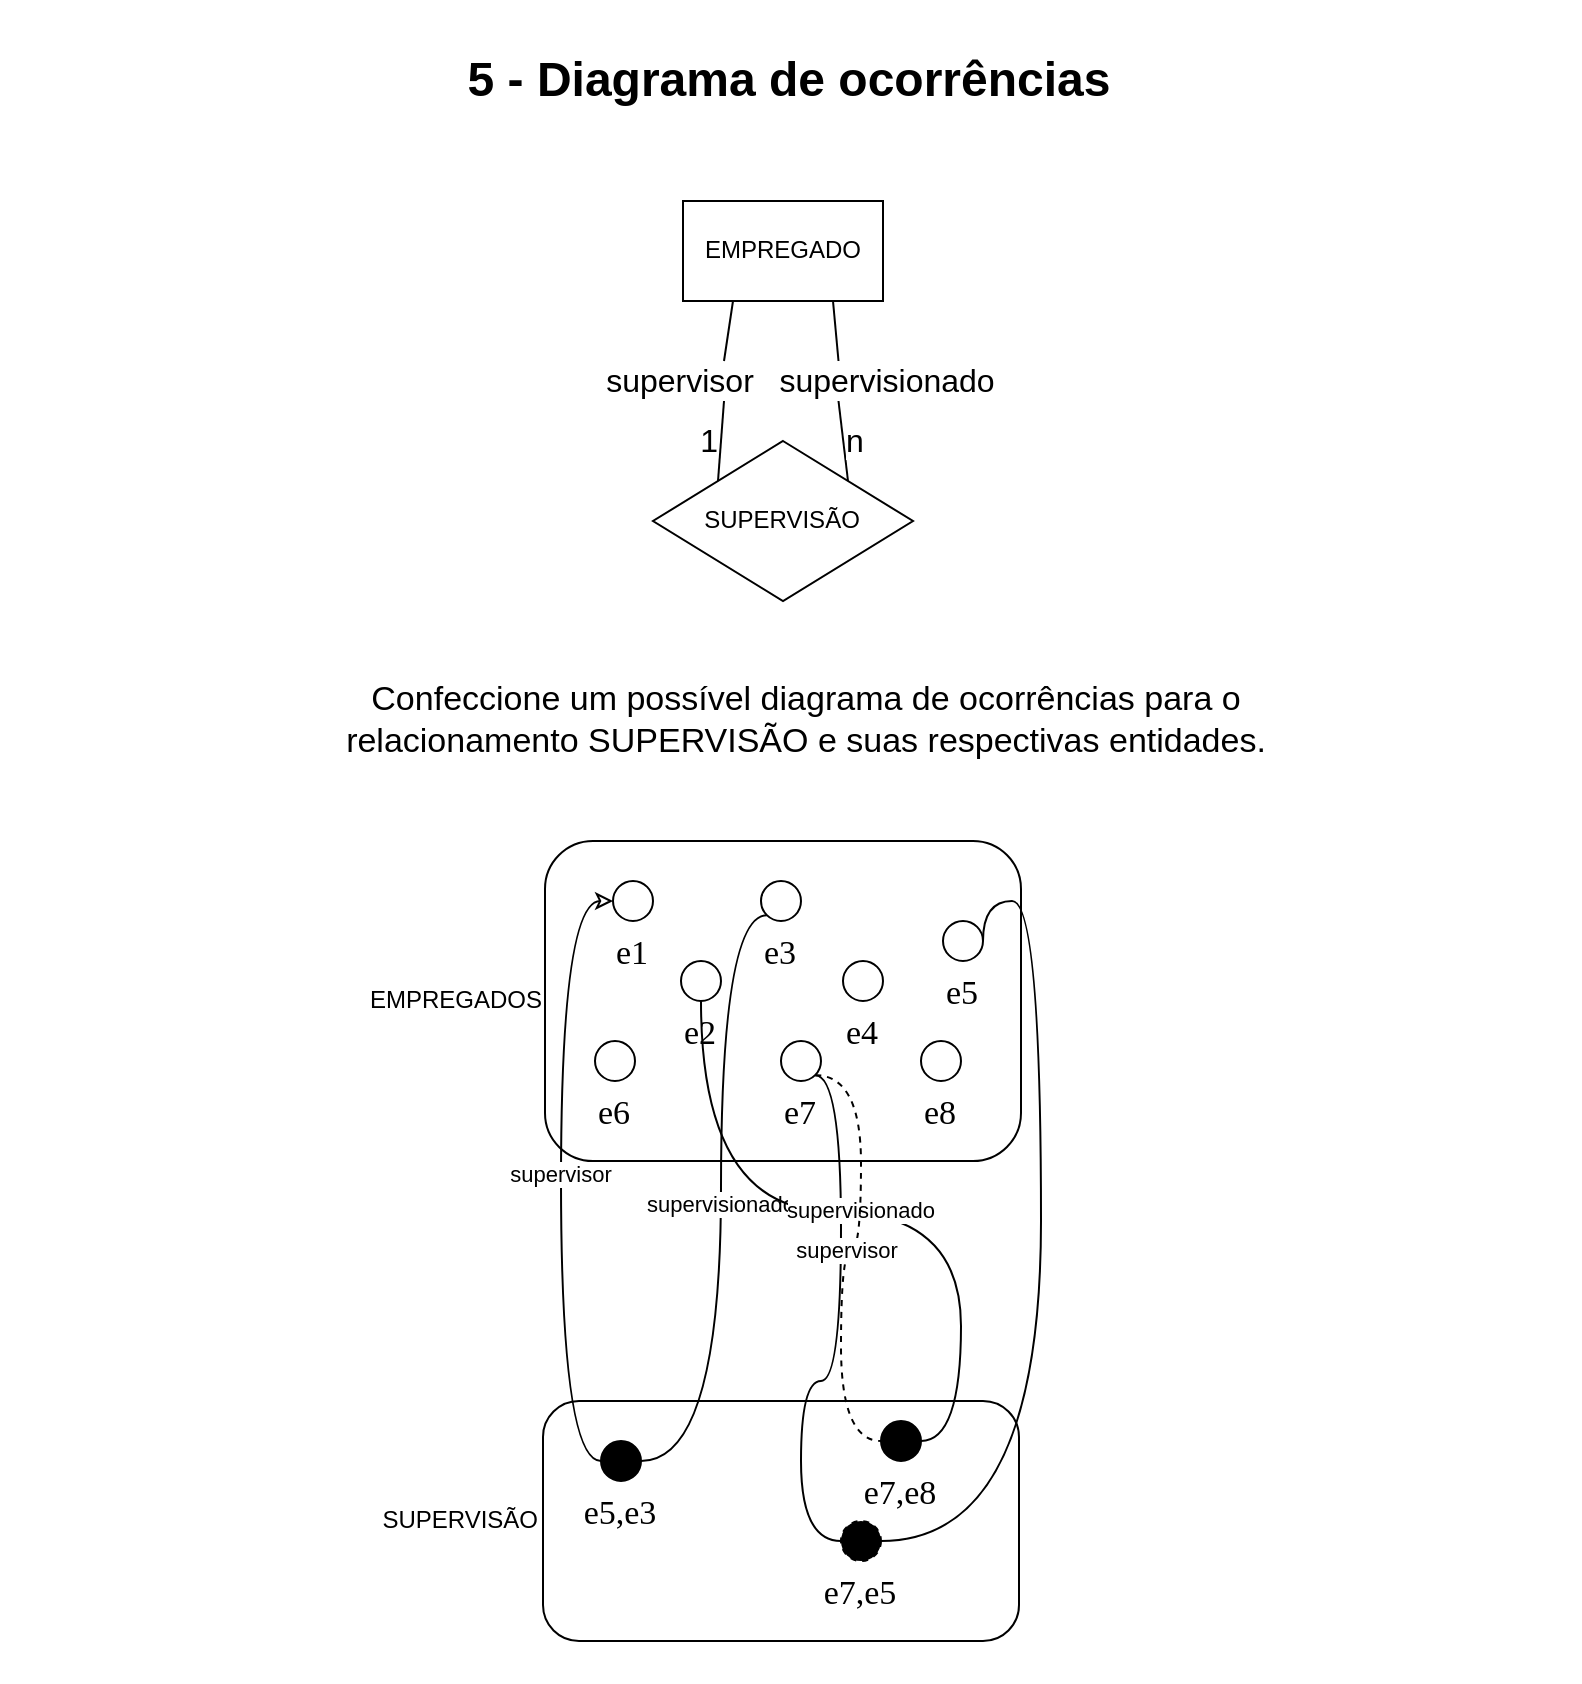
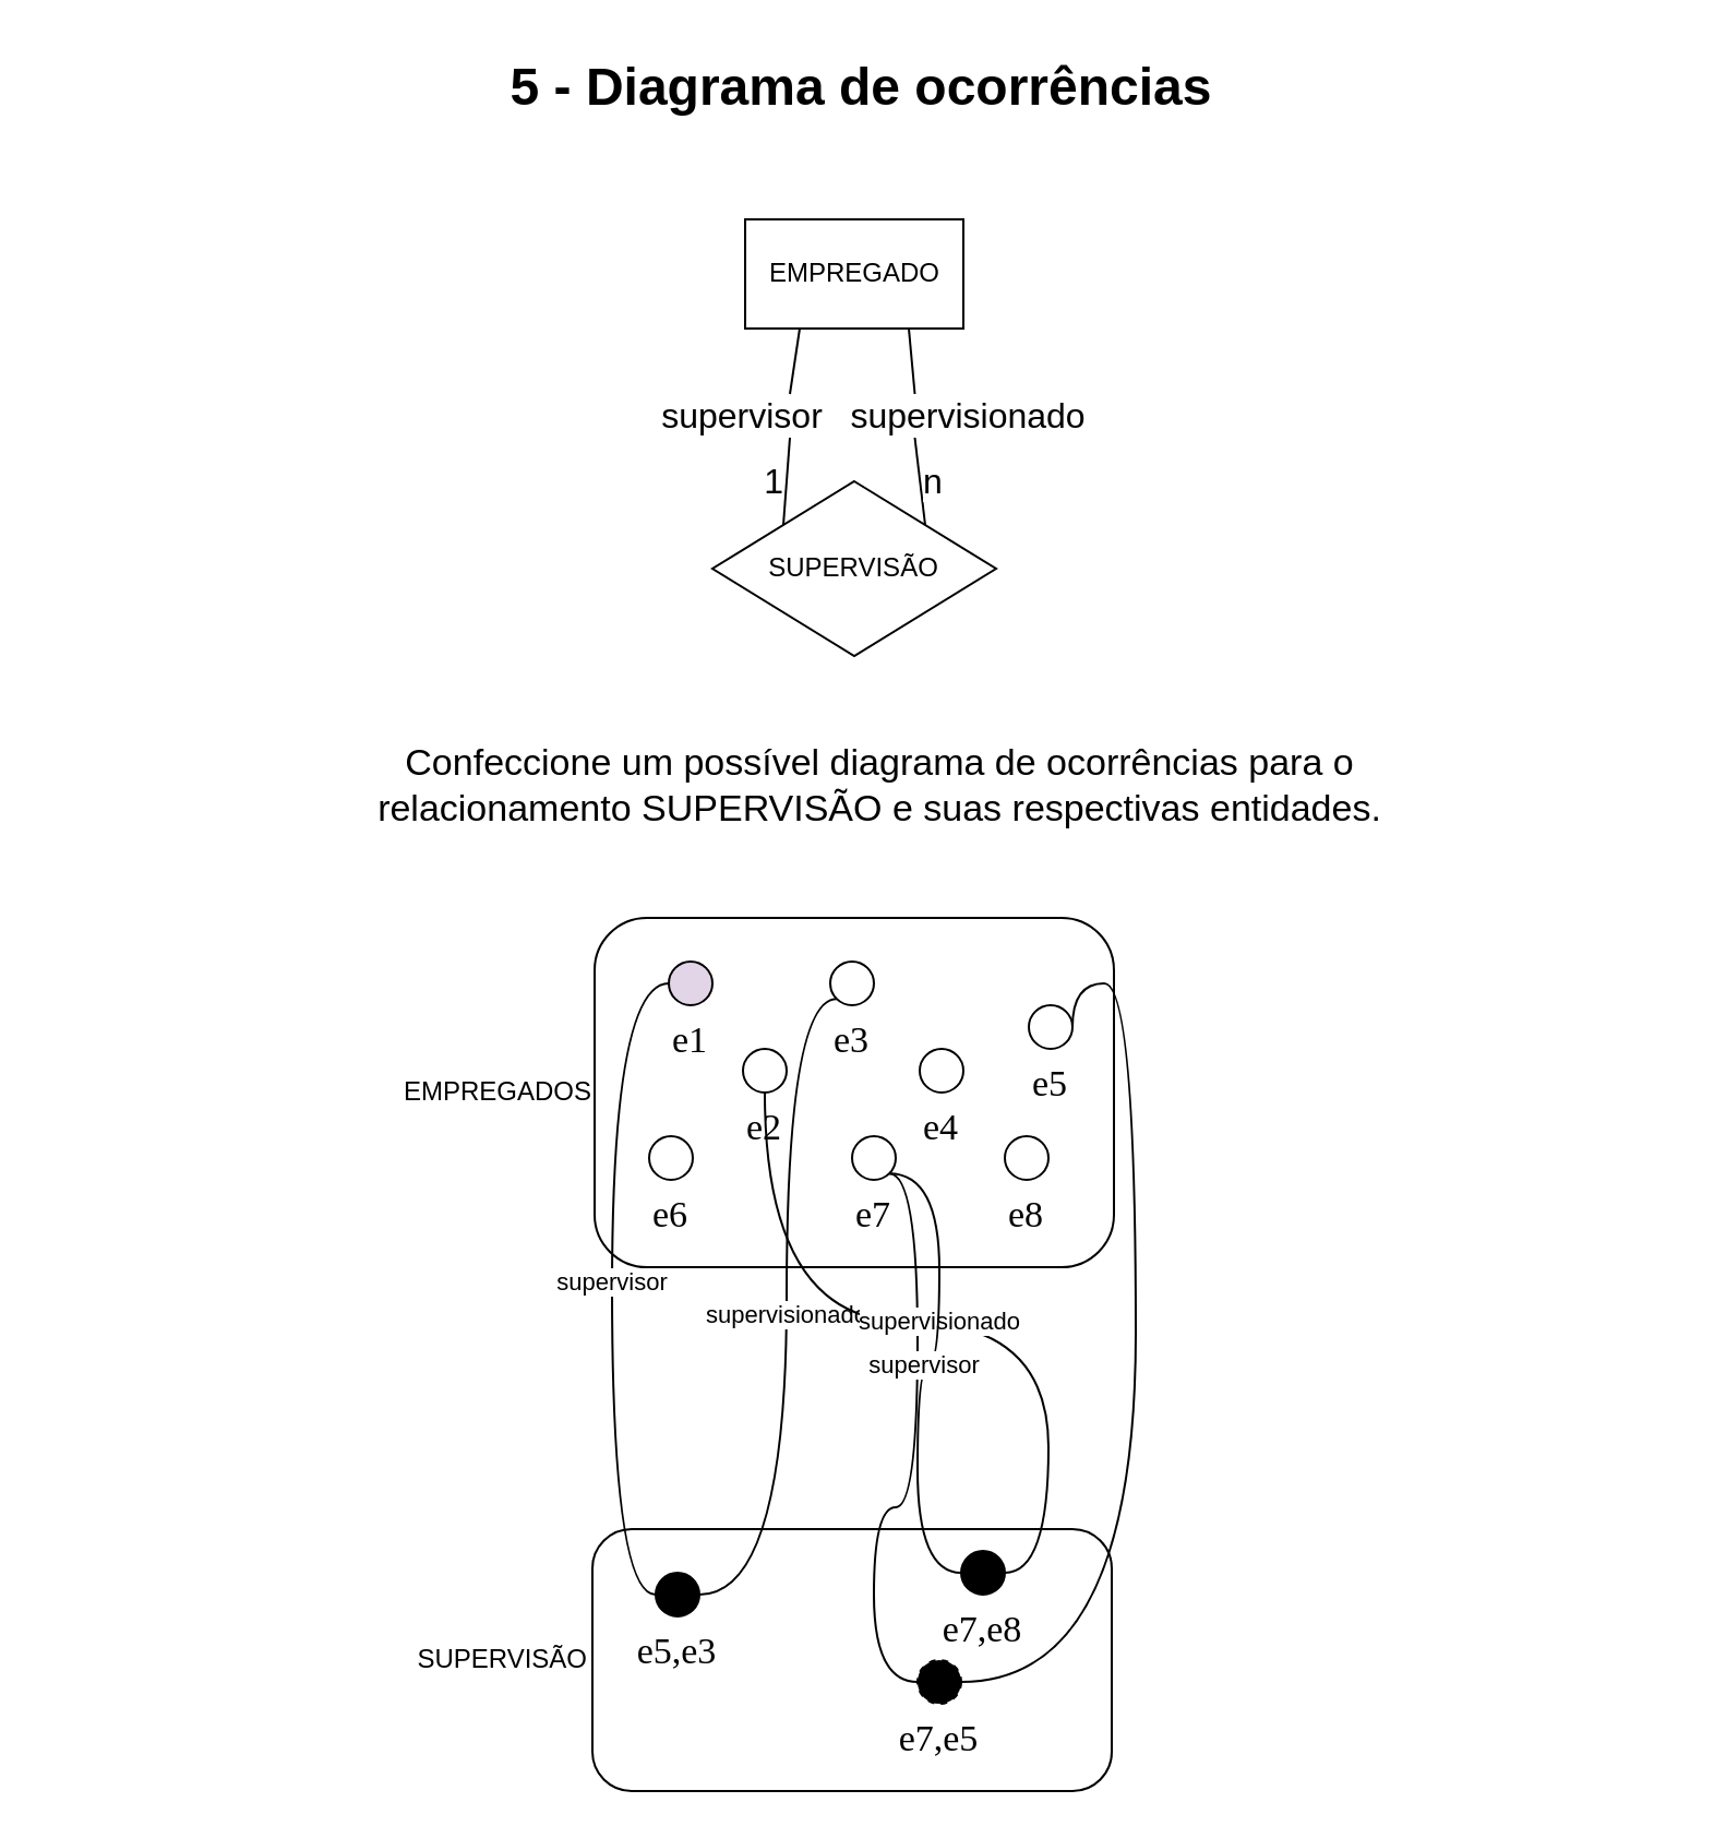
  <mxCell id="0" />
  <mxCell id="1" parent="0" />
  <mxCell id="2" value="" style="group;labelPosition=left;verticalLabelPosition=middle;align=right;verticalAlign=middle;" parent="1" vertex="1" connectable="0"><mxGeometry x="271" y="700" width="238" height="120" as="geometry" /></mxCell>
  <mxCell id="3" value="SUPERVISÃO" style="rounded=1;whiteSpace=wrap;html=1;dashed=0;fontFamily=Helvetica;fontSize=12;align=right;labelPosition=left;verticalLabelPosition=middle;verticalAlign=middle;" parent="2" vertex="1"><mxGeometry width="238" height="120" as="geometry" /></mxCell>
  <mxCell id="4" value="e5,e3" style="ellipse;whiteSpace=wrap;html=1;aspect=fixed;fontFamily=Verdana;fontSize=17;align=center;labelPosition=center;verticalLabelPosition=bottom;verticalAlign=top;labelBackgroundColor=none;fillColor=#000000;" parent="2" vertex="1"><mxGeometry x="29" y="20" width="20" height="20" as="geometry" /></mxCell>
  <mxCell id="5" value="e7,e8" style="ellipse;whiteSpace=wrap;html=1;aspect=fixed;fontFamily=Verdana;fontSize=17;align=center;labelPosition=center;verticalLabelPosition=bottom;verticalAlign=top;labelBackgroundColor=none;fillColor=#000000;" parent="2" vertex="1"><mxGeometry x="169" y="10" width="20" height="20" as="geometry" /></mxCell>
  <mxCell id="6" value="e7,e5" style="ellipse;whiteSpace=wrap;html=1;aspect=fixed;fontFamily=Verdana;fontSize=17;align=center;labelPosition=center;verticalLabelPosition=bottom;verticalAlign=top;labelBackgroundColor=none;fillColor=#000000;dashed=1;" parent="2" vertex="1"><mxGeometry x="149" y="60" width="20" height="20" as="geometry" /></mxCell>
  <mxCell id="7" value="&lt;h1&gt;5 - Diagrama de ocorrências&lt;/h1&gt;" style="text;html=1;strokeColor=none;fillColor=none;spacing=5;spacingTop=-20;whiteSpace=wrap;overflow=hidden;rounded=0;align=center;verticalAlign=top;" parent="1" vertex="1"><mxGeometry x="20" y="20" width="749" height="40" as="geometry" /></mxCell>
  <mxCell id="8" value="n" style="edgeStyle=none;rounded=0;orthogonalLoop=1;jettySize=auto;html=1;exitX=0.25;exitY=1;exitDx=0;exitDy=0;entryX=1;entryY=0;entryDx=0;entryDy=0;endArrow=none;endFill=0;fontSize=16;labelPosition=right;verticalLabelPosition=middle;align=left;verticalAlign=middle;" parent="1" source="14" target="11" edge="1"><mxGeometry relative="1" as="geometry" /></mxCell>
  <mxCell id="9" value="1" style="edgeStyle=none;rounded=0;orthogonalLoop=1;jettySize=auto;html=1;exitX=0.75;exitY=1;exitDx=0;exitDy=0;entryX=0;entryY=0;entryDx=0;entryDy=0;endArrow=none;endFill=0;fontSize=16;labelPosition=left;verticalLabelPosition=middle;align=right;verticalAlign=middle;labelBackgroundColor=none;" parent="1" source="12" target="11" edge="1"><mxGeometry relative="1" as="geometry" /></mxCell>
  <mxCell id="10" value="EMPREGADO" style="html=1;dashed=0;whitespace=wrap;labelBackgroundColor=none;" parent="1" vertex="1"><mxGeometry x="341" y="100" width="100" height="50" as="geometry" /></mxCell>
  <mxCell id="11" value="SUPERVISÃO" style="rhombus;whiteSpace=wrap;html=1;dashed=0;" parent="1" vertex="1"><mxGeometry x="326" y="220" width="130" height="80" as="geometry" /></mxCell>
  <mxCell id="12" value="supervisor" style="text;html=1;align=center;verticalAlign=middle;whiteSpace=wrap;rounded=0;labelBackgroundColor=none;fontSize=16;" parent="1" vertex="1"><mxGeometry x="297" y="180" width="86" height="20" as="geometry" /></mxCell>
  <mxCell id="13" value="" style="edgeStyle=none;rounded=0;orthogonalLoop=1;jettySize=auto;html=1;exitX=0.25;exitY=1;exitDx=0;exitDy=0;entryX=0.75;entryY=0;entryDx=0;entryDy=0;endArrow=none;endFill=0;fontSize=16;fontColor=#f0f0f0;labelPosition=left;verticalLabelPosition=bottom;align=right;verticalAlign=top;" parent="1" source="10" target="12" edge="1"><mxGeometry relative="1" as="geometry"><mxPoint x="366" y="90" as="sourcePoint" /><mxPoint x="358.5" y="240" as="targetPoint" /></mxGeometry></mxCell>
  <mxCell id="14" value="supervisionado" style="text;html=1;align=center;verticalAlign=middle;whiteSpace=wrap;rounded=0;labelBackgroundColor=none;fontSize=16;" parent="1" vertex="1"><mxGeometry x="394" y="180" width="99" height="20" as="geometry" /></mxCell>
  <mxCell id="15" value="" style="edgeStyle=none;rounded=0;orthogonalLoop=1;jettySize=auto;html=1;exitX=0.75;exitY=1;exitDx=0;exitDy=0;entryX=0.25;entryY=0;entryDx=0;entryDy=0;endArrow=none;endFill=0;fontSize=16;fontColor=#f0f0f0;labelPosition=right;verticalLabelPosition=middle;align=left;verticalAlign=middle;" parent="1" source="10" target="14" edge="1"><mxGeometry relative="1" as="geometry"><mxPoint x="416" y="90" as="sourcePoint" /><mxPoint x="423.5" y="240" as="targetPoint" /></mxGeometry></mxCell>
  <mxCell id="16" value="Confeccione um possível diagrama de ocorrências para o relacionamento SUPERVISÃO e suas respectivas entidades." style="text;whiteSpace=wrap;html=1;fontSize=17;align=center;labelPosition=center;verticalLabelPosition=middle;verticalAlign=middle;" parent="1" vertex="1"><mxGeometry x="150" y="340" width="506" height="40" as="geometry" /></mxCell>
  <mxCell id="17" value="EMPREGADOS" style="html=1;dashed=0;whitespace=wrap;labelBackgroundColor=none;labelPosition=left;verticalLabelPosition=middle;align=right;verticalAlign=middle;rounded=1;" parent="1" vertex="1"><mxGeometry x="272" y="420" width="238" height="160" as="geometry" /></mxCell>
- <mxCell id="18" value="supervisor" style="edgeStyle=orthogonalEdgeStyle;curved=1;rounded=0;orthogonalLoop=1;jettySize=auto;html=1;exitX=0;exitY=0.5;exitDx=0;exitDy=0;entryX=0;entryY=0.5;entryDx=0;entryDy=0;shadow=0;endArrow=classic;endFill=0;" parent="1" source="4" target="19" edge="1"><mxGeometry relative="1" as="geometry" /></mxCell>
- <mxCell id="19" value="e1" style="ellipse;whiteSpace=wrap;html=1;aspect=fixed;fontFamily=Verdana;fontSize=17;align=center;labelPosition=center;verticalLabelPosition=bottom;verticalAlign=top;labelBackgroundColor=none;" parent="1" vertex="1"><mxGeometry x="306" y="440" width="20" height="20" as="geometry" /></mxCell>
+ <mxCell id="18" value="supervisor" style="edgeStyle=orthogonalEdgeStyle;curved=1;rounded=0;orthogonalLoop=1;jettySize=auto;html=1;exitX=0;exitY=0.5;exitDx=0;exitDy=0;entryX=0;entryY=0.5;entryDx=0;entryDy=0;shadow=0;endArrow=none;endFill=0;" parent="1" source="4" target="19" edge="1"><mxGeometry relative="1" as="geometry" /></mxCell>
+ <mxCell id="19" value="e1" style="ellipse;whiteSpace=wrap;html=1;aspect=fixed;fontFamily=Verdana;fontSize=17;align=center;labelPosition=center;verticalLabelPosition=bottom;verticalAlign=top;labelBackgroundColor=none;fillColor=#e1d5e7;" parent="1" vertex="1"><mxGeometry x="306" y="440" width="20" height="20" as="geometry" /></mxCell>
  <mxCell id="20" value="e2" style="ellipse;whiteSpace=wrap;html=1;aspect=fixed;fontFamily=Verdana;fontSize=17;align=center;labelPosition=center;verticalLabelPosition=bottom;verticalAlign=top;labelBackgroundColor=none;" parent="1" vertex="1"><mxGeometry x="340" y="480" width="20" height="20" as="geometry" /></mxCell>
  <mxCell id="21" value="supervisionado" style="edgeStyle=orthogonalEdgeStyle;curved=1;rounded=0;orthogonalLoop=1;jettySize=auto;html=1;exitX=0;exitY=1;exitDx=0;exitDy=0;entryX=1;entryY=0.5;entryDx=0;entryDy=0;shadow=0;endArrow=none;endFill=0;" parent="1" source="22" target="4" edge="1"><mxGeometry relative="1" as="geometry"><Array as="points"><mxPoint x="360" y="457" /><mxPoint x="360" y="730" /></Array></mxGeometry></mxCell>
  <mxCell id="22" value="e3" style="ellipse;whiteSpace=wrap;html=1;aspect=fixed;fontFamily=Verdana;fontSize=17;align=center;labelPosition=center;verticalLabelPosition=bottom;verticalAlign=top;labelBackgroundColor=none;" parent="1" vertex="1"><mxGeometry x="380" y="440" width="20" height="20" as="geometry" /></mxCell>
  <mxCell id="23" style="edgeStyle=orthogonalEdgeStyle;curved=1;rounded=0;orthogonalLoop=1;jettySize=auto;html=1;exitX=1;exitY=1;exitDx=0;exitDy=0;entryX=0;entryY=0.5;entryDx=0;entryDy=0;shadow=0;endArrow=none;endFill=0;" parent="1" source="24" target="6" edge="1"><mxGeometry relative="1" as="geometry"><Array as="points"><mxPoint x="420" y="537" /><mxPoint x="420" y="690" /><mxPoint x="400" y="690" /><mxPoint x="400" y="770" /></Array></mxGeometry></mxCell>
  <mxCell id="24" value="e7" style="ellipse;whiteSpace=wrap;html=1;aspect=fixed;fontFamily=Verdana;fontSize=17;align=center;labelPosition=center;verticalLabelPosition=bottom;verticalAlign=top;labelBackgroundColor=none;" parent="1" vertex="1"><mxGeometry x="390" y="520" width="20" height="20" as="geometry" /></mxCell>
  <mxCell id="25" value="e4" style="ellipse;whiteSpace=wrap;html=1;aspect=fixed;fontFamily=Verdana;fontSize=17;align=center;labelPosition=center;verticalLabelPosition=bottom;verticalAlign=top;labelBackgroundColor=none;" parent="1" vertex="1"><mxGeometry x="421" y="480" width="20" height="20" as="geometry" /></mxCell>
  <mxCell id="26" value="e5" style="ellipse;whiteSpace=wrap;html=1;aspect=fixed;fontFamily=Verdana;fontSize=17;align=center;labelPosition=center;verticalLabelPosition=bottom;verticalAlign=top;labelBackgroundColor=none;" parent="1" vertex="1"><mxGeometry x="471" y="460" width="20" height="20" as="geometry" /></mxCell>
  <mxCell id="27" value="e6" style="ellipse;whiteSpace=wrap;html=1;aspect=fixed;fontFamily=Verdana;fontSize=17;align=center;labelPosition=center;verticalLabelPosition=bottom;verticalAlign=top;labelBackgroundColor=none;" parent="1" vertex="1"><mxGeometry x="297" y="520" width="20" height="20" as="geometry" /></mxCell>
  <mxCell id="28" value="e8" style="ellipse;whiteSpace=wrap;html=1;aspect=fixed;fontFamily=Verdana;fontSize=17;align=center;labelPosition=center;verticalLabelPosition=bottom;verticalAlign=top;labelBackgroundColor=none;" parent="1" vertex="1"><mxGeometry x="460" y="520" width="20" height="20" as="geometry" /></mxCell>
  <mxCell id="29" style="edgeStyle=orthogonalEdgeStyle;curved=1;rounded=0;orthogonalLoop=1;jettySize=auto;html=1;exitX=1;exitY=0.5;exitDx=0;exitDy=0;entryX=1;entryY=0.5;entryDx=0;entryDy=0;shadow=0;endArrow=none;endFill=0;" parent="1" source="6" target="26" edge="1"><mxGeometry relative="1" as="geometry"><Array as="points"><mxPoint x="520" y="770" /><mxPoint x="520" y="450" /></Array></mxGeometry></mxCell>
  <mxCell id="30" value="supervisionado" style="edgeStyle=orthogonalEdgeStyle;curved=1;rounded=0;orthogonalLoop=1;jettySize=auto;html=1;exitX=1;exitY=0.5;exitDx=0;exitDy=0;shadow=0;endArrow=none;endFill=0;" parent="1" source="5" target="20" edge="1"><mxGeometry relative="1" as="geometry" /></mxCell>
- <mxCell id="31" value="supervisor" style="edgeStyle=orthogonalEdgeStyle;curved=1;rounded=0;orthogonalLoop=1;jettySize=auto;html=1;exitX=1;exitY=1;exitDx=0;exitDy=0;entryX=0;entryY=0.5;entryDx=0;entryDy=0;shadow=0;endArrow=none;endFill=0;dashed=1;" parent="1" source="24" target="5" edge="1"><mxGeometry relative="1" as="geometry" /></mxCell>
+ <mxCell id="31" value="supervisor" style="edgeStyle=orthogonalEdgeStyle;curved=1;rounded=0;orthogonalLoop=1;jettySize=auto;html=1;exitX=1;exitY=1;exitDx=0;exitDy=0;entryX=0;entryY=0.5;entryDx=0;entryDy=0;shadow=0;endArrow=none;endFill=0;" parent="1" source="24" target="5" edge="1"><mxGeometry relative="1" as="geometry" /></mxCell>
